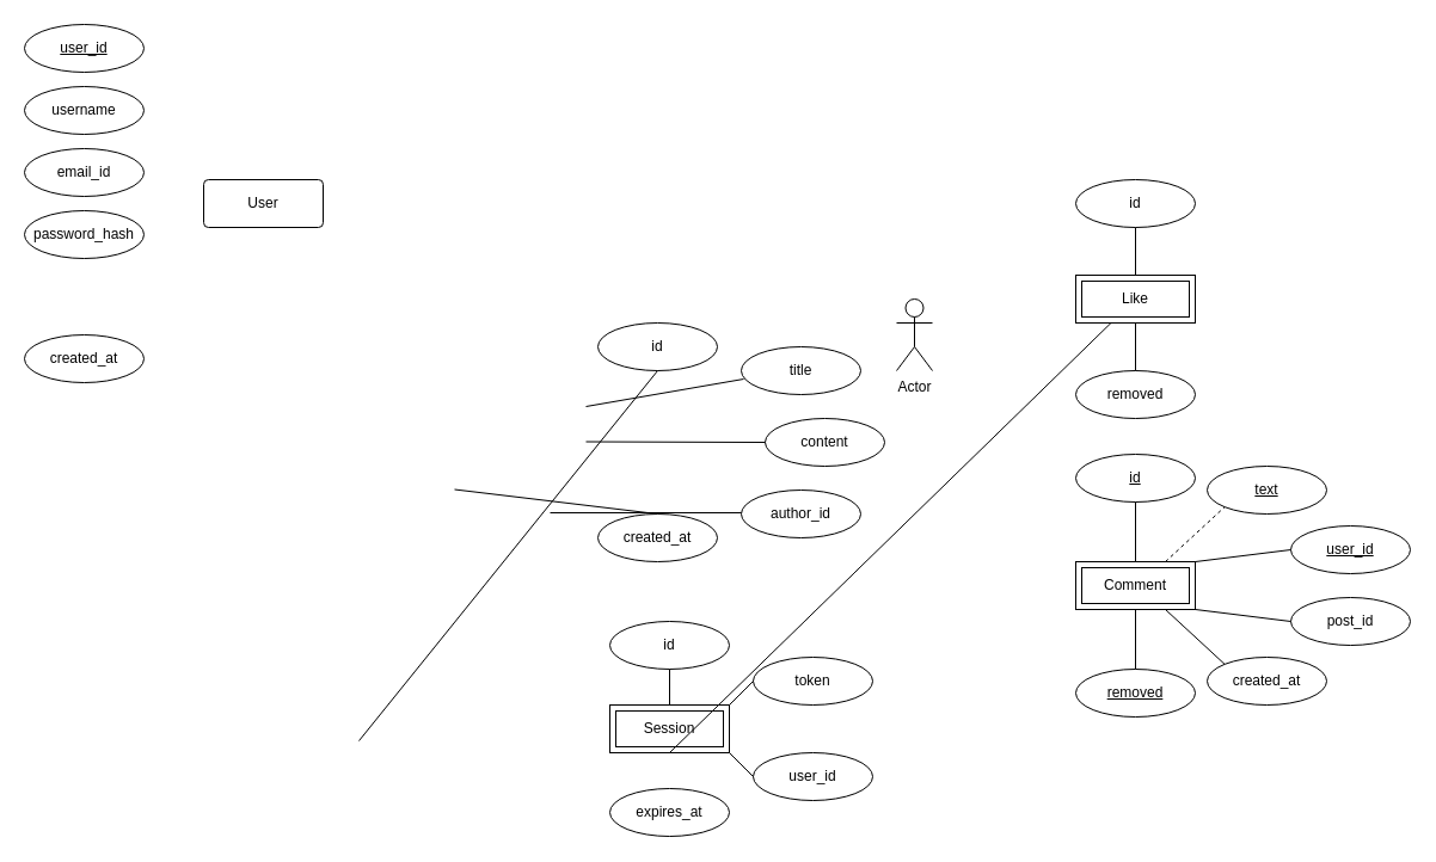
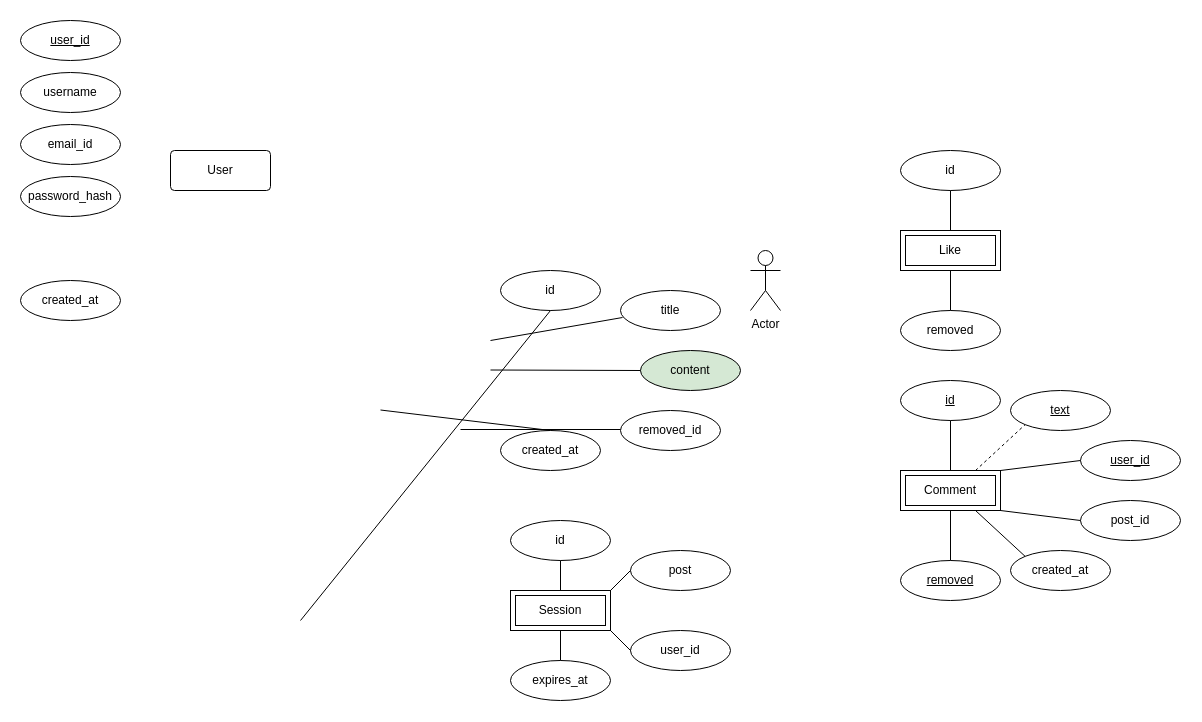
  <mxCell id="0" />
  <mxCell id="1" parent="0" />
  <mxCell id="2" value="username" style="ellipse;whiteSpace=wrap;html=1;align=center;" parent="1" vertex="1"><mxGeometry x="20" y="72" width="100" height="40" as="geometry" /></mxCell>
  <mxCell id="3" value="email_id" style="ellipse;whiteSpace=wrap;html=1;align=center;" parent="1" vertex="1"><mxGeometry x="20" y="124" width="100" height="40" as="geometry" /></mxCell>
  <mxCell id="4" value="password_hash" style="ellipse;whiteSpace=wrap;html=1;align=center;" parent="1" vertex="1"><mxGeometry x="20" y="176" width="100" height="40" as="geometry" /></mxCell>
  <mxCell id="5" value="created_at" style="ellipse;whiteSpace=wrap;html=1;align=center;" parent="1" vertex="1"><mxGeometry x="20" y="280" width="100" height="40" as="geometry" /></mxCell>
  <mxCell id="6" value="created_at" style="ellipse;whiteSpace=wrap;html=1;align=center;" parent="1" vertex="1"><mxGeometry x="1010" y="550" width="100" height="40" as="geometry" /></mxCell>
  <mxCell id="7" value="post_id" style="ellipse;whiteSpace=wrap;html=1;align=center;" parent="1" vertex="1"><mxGeometry x="1080" y="500" width="100" height="40" as="geometry" /></mxCell>
  <mxCell id="8" value="id" style="ellipse;whiteSpace=wrap;html=1;align=center;" parent="1" vertex="1"><mxGeometry x="900" y="150" width="100" height="40" as="geometry" /></mxCell>
  <mxCell id="9" value="removed" style="ellipse;whiteSpace=wrap;html=1;align=center;direction=west;" parent="1" vertex="1"><mxGeometry x="900" y="310" width="100" height="40" as="geometry" /></mxCell>
  <mxCell id="10" value="User" style="rounded=1;arcSize=10;whiteSpace=wrap;html=1;align=center;" parent="1" vertex="1"><mxGeometry x="170" y="150" width="100" height="40" as="geometry" /></mxCell>
  <mxCell id="11" value="Like" style="shape=ext;margin=3;double=1;whiteSpace=wrap;html=1;align=center;" parent="1" vertex="1"><mxGeometry x="900" y="230" width="100" height="40" as="geometry" /></mxCell>
  <mxCell id="12" value="Comment" style="shape=ext;margin=3;double=1;whiteSpace=wrap;html=1;align=center;" parent="1" vertex="1"><mxGeometry x="900" y="470" width="100" height="40" as="geometry" /></mxCell>
  <mxCell id="13" value="user_id" style="ellipse;whiteSpace=wrap;html=1;align=center;fontStyle=4;" parent="1" vertex="1"><mxGeometry x="1080" y="440" width="100" height="40" as="geometry" /></mxCell>
  <mxCell id="14" value="text" style="ellipse;whiteSpace=wrap;html=1;align=center;fontStyle=4;" parent="1" vertex="1"><mxGeometry x="1010" y="390" width="100" height="40" as="geometry" /></mxCell>
  <mxCell id="15" value="removed" style="ellipse;whiteSpace=wrap;html=1;align=center;fontStyle=4;" parent="1" vertex="1"><mxGeometry x="900" y="560" width="100" height="40" as="geometry" /></mxCell>
  <mxCell id="16" value="id" style="ellipse;whiteSpace=wrap;html=1;align=center;fontStyle=4;" parent="1" vertex="1"><mxGeometry x="900" y="380" width="100" height="40" as="geometry" /></mxCell>
  <mxCell id="17" value="" style="endArrow=none;html=1;rounded=0;entryX=0.5;entryY=1;entryDx=0;entryDy=0;exitX=0.5;exitY=0;exitDx=0;exitDy=0;" parent="1" source="11" target="8" edge="1"><mxGeometry relative="1" as="geometry"><mxPoint x="650" y="240" as="sourcePoint" /><mxPoint x="810" y="240" as="targetPoint" /></mxGeometry></mxCell>
  <mxCell id="18" value="" style="endArrow=none;html=1;rounded=0;entryX=0.5;entryY=1;entryDx=0;entryDy=0;" parent="1" target="11" edge="1"><mxGeometry relative="1" as="geometry"><mxPoint x="950" y="310" as="sourcePoint" /><mxPoint x="810" y="240" as="targetPoint" /></mxGeometry></mxCell>
  <mxCell id="19" value="" style="endArrow=none;html=1;rounded=0;entryX=0;entryY=0;entryDx=0;entryDy=0;exitX=0.75;exitY=1;exitDx=0;exitDy=0;" parent="1" source="12" target="6" edge="1"><mxGeometry relative="1" as="geometry"><mxPoint x="740" y="440" as="sourcePoint" /><mxPoint x="900" y="440" as="targetPoint" /></mxGeometry></mxCell>
  <mxCell id="20" value="" style="endArrow=none;html=1;rounded=0;exitX=1;exitY=1;exitDx=0;exitDy=0;entryX=0;entryY=0.5;entryDx=0;entryDy=0;" parent="1" source="12" edge="1" target="7"><mxGeometry relative="1" as="geometry"><mxPoint x="900" y="519.44" as="sourcePoint" /><mxPoint x="1060" y="519.44" as="targetPoint" /></mxGeometry></mxCell>
  <mxCell id="21" value="" style="endArrow=none;html=1;rounded=0;entryX=0;entryY=0.5;entryDx=0;entryDy=0;exitX=1;exitY=0;exitDx=0;exitDy=0;" parent="1" source="12" target="13" edge="1"><mxGeometry relative="1" as="geometry"><mxPoint x="740" y="420" as="sourcePoint" /><mxPoint x="900" y="420" as="targetPoint" /></mxGeometry></mxCell>
  <mxCell id="22" value="" style="endArrow=none;html=1;rounded=0;entryX=0;entryY=1;entryDx=0;entryDy=0;exitX=0.75;exitY=0;exitDx=0;exitDy=0;dashed=1;" parent="1" source="12" target="14" edge="1"><mxGeometry relative="1" as="geometry"><mxPoint x="740" y="420" as="sourcePoint" /><mxPoint x="900" y="420" as="targetPoint" /></mxGeometry></mxCell>
  <mxCell id="23" value="" style="endArrow=none;html=1;rounded=0;entryX=0.5;entryY=0;entryDx=0;entryDy=0;exitX=0.5;exitY=1;exitDx=0;exitDy=0;" parent="1" source="12" target="15" edge="1"><mxGeometry relative="1" as="geometry"><mxPoint x="740" y="420" as="sourcePoint" /><mxPoint x="900" y="420" as="targetPoint" /></mxGeometry></mxCell>
  <mxCell id="24" value="" style="endArrow=none;html=1;rounded=0;entryX=0.5;entryY=1;entryDx=0;entryDy=0;" parent="1" source="12" target="16" edge="1"><mxGeometry relative="1" as="geometry"><mxPoint x="740" y="420" as="sourcePoint" /><mxPoint x="900" y="420" as="targetPoint" /></mxGeometry></mxCell>
  <mxCell id="25" value="Session" style="shape=ext;margin=3;double=1;whiteSpace=wrap;html=1;align=center;" vertex="1" parent="1"><mxGeometry x="510" y="590" width="100" height="40" as="geometry" /></mxCell>
  <mxCell id="26" value="Actor" style="shape=umlActor;verticalLabelPosition=bottom;verticalAlign=top;html=1;outlineConnect=0;" vertex="1" parent="1"><mxGeometry x="750" y="250" width="30" height="60" as="geometry" /></mxCell>
  <mxCell id="27" value="expires_at" style="ellipse;whiteSpace=wrap;html=1;align=center;" vertex="1" parent="1"><mxGeometry x="510" y="660" width="100" height="40" as="geometry" /></mxCell>
  <mxCell id="28" value="user_id" style="ellipse;whiteSpace=wrap;html=1;align=center;fontStyle=4;" vertex="1" parent="1"><mxGeometry x="20" y="20" width="100" height="40" as="geometry" /></mxCell>
  <mxCell id="29" value="user_id" style="ellipse;whiteSpace=wrap;html=1;align=center;" vertex="1" parent="1"><mxGeometry x="630" y="630" width="100" height="40" as="geometry" /></mxCell>
- <mxCell id="30" value="token" style="ellipse;whiteSpace=wrap;html=1;align=center;" vertex="1" parent="1"><mxGeometry x="630" y="550" width="100" height="40" as="geometry" /></mxCell>
+ <mxCell id="30" value="post" style="ellipse;whiteSpace=wrap;html=1;align=center;" vertex="1" parent="1"><mxGeometry x="630" y="550" width="100" height="40" as="geometry" /></mxCell>
  <mxCell id="31" value="id" style="ellipse;whiteSpace=wrap;html=1;align=center;" vertex="1" parent="1"><mxGeometry x="510" y="520" width="100" height="40" as="geometry" /></mxCell>
  <mxCell id="32" value="created_at" style="ellipse;whiteSpace=wrap;html=1;align=center;" vertex="1" parent="1"><mxGeometry x="500" y="430" width="100" height="40" as="geometry" /></mxCell>
- <mxCell id="33" value="author_id " style="ellipse;whiteSpace=wrap;html=1;align=center;" vertex="1" parent="1"><mxGeometry x="620" y="410" width="100" height="40" as="geometry" /></mxCell>
- <mxCell id="34" value="content" style="ellipse;whiteSpace=wrap;html=1;align=center;" vertex="1" parent="1"><mxGeometry x="640" y="350" width="100" height="40" as="geometry" /></mxCell>
+ <mxCell id="33" value="removed_id " style="ellipse;whiteSpace=wrap;html=1;align=center;" vertex="1" parent="1"><mxGeometry x="620" y="410" width="100" height="40" as="geometry" /></mxCell>
+ <mxCell id="34" value="content" style="ellipse;whiteSpace=wrap;html=1;align=center;fillColor=#d5e8d4;" vertex="1" parent="1"><mxGeometry x="640" y="350" width="100" height="40" as="geometry" /></mxCell>
  <mxCell id="35" value="title" style="ellipse;whiteSpace=wrap;html=1;align=center;" vertex="1" parent="1"><mxGeometry x="620" y="290" width="100" height="40" as="geometry" /></mxCell>
  <mxCell id="36" value="id" style="ellipse;whiteSpace=wrap;html=1;align=center;" vertex="1" parent="1"><mxGeometry x="500" y="270" width="100" height="40" as="geometry" /></mxCell>
  <mxCell id="37" value="" style="endArrow=none;html=1;rounded=0;entryX=0.5;entryY=1;entryDx=0;entryDy=0;exitX=0.5;exitY=0;exitDx=0;exitDy=0;" edge="1" parent="1" source="25" target="31"><mxGeometry relative="1" as="geometry"><mxPoint x="370" y="569.5" as="sourcePoint" /><mxPoint x="530" y="569.5" as="targetPoint" /></mxGeometry></mxCell>
- <mxCell id="38" value="" style="endArrow=none;html=1;rounded=0;exitX=0.5;exitY=1;exitDx=0;exitDy=0;" edge="1" parent="1" source="25" target="11"><mxGeometry relative="1" as="geometry"><mxPoint x="380" y="649.5" as="sourcePoint" /><mxPoint x="540" y="649.5" as="targetPoint" /></mxGeometry></mxCell>
+ <mxCell id="38" value="" style="endArrow=none;html=1;rounded=0;entryX=0.5;entryY=0;entryDx=0;entryDy=0;exitX=0.5;exitY=1;exitDx=0;exitDy=0;" edge="1" parent="1" source="25" target="27"><mxGeometry relative="1" as="geometry"><mxPoint x="380" y="649.5" as="sourcePoint" /><mxPoint x="540" y="649.5" as="targetPoint" /></mxGeometry></mxCell>
  <mxCell id="39" value="" style="endArrow=none;html=1;rounded=0;entryX=0;entryY=0.5;entryDx=0;entryDy=0;exitX=1;exitY=1;exitDx=0;exitDy=0;" edge="1" parent="1" source="25" target="29"><mxGeometry relative="1" as="geometry"><mxPoint x="480" y="649.5" as="sourcePoint" /><mxPoint x="620" y="650" as="targetPoint" /></mxGeometry></mxCell>
  <mxCell id="40" value="" style="endArrow=none;html=1;rounded=0;entryX=0;entryY=0.5;entryDx=0;entryDy=0;exitX=1;exitY=0;exitDx=0;exitDy=0;" edge="1" parent="1" source="25" target="30"><mxGeometry relative="1" as="geometry"><mxPoint x="480" y="580" as="sourcePoint" /><mxPoint x="640" y="580" as="targetPoint" /></mxGeometry></mxCell>
  <mxCell id="41" value="" style="endArrow=none;html=1;rounded=0;entryX=0.5;entryY=0;entryDx=0;entryDy=0;exitX=0.5;exitY=1;exitDx=0;exitDy=0;" edge="1" parent="1" target="32"><mxGeometry relative="1" as="geometry"><mxPoint x="380" y="409.5" as="sourcePoint" /><mxPoint x="540" y="409.5" as="targetPoint" /></mxGeometry></mxCell>
  <mxCell id="42" value="" style="endArrow=none;html=1;rounded=0;exitX=0.75;exitY=1;exitDx=0;exitDy=0;" edge="1" parent="1"><mxGeometry relative="1" as="geometry"><mxPoint x="460" y="429" as="sourcePoint" /><mxPoint x="620" y="429" as="targetPoint" /></mxGeometry></mxCell>
  <mxCell id="43" value="" style="endArrow=none;html=1;rounded=0;exitX=1;exitY=0.5;exitDx=0;exitDy=0;" edge="1" parent="1"><mxGeometry relative="1" as="geometry"><mxPoint x="490" y="369.5" as="sourcePoint" /><mxPoint x="640" y="370" as="targetPoint" /></mxGeometry></mxCell>
  <mxCell id="44" value="" style="endArrow=none;html=1;rounded=0;entryX=0.02;entryY=0.675;entryDx=0;entryDy=0;entryPerimeter=0;exitX=0.75;exitY=0;exitDx=0;exitDy=0;" edge="1" parent="1" target="35"><mxGeometry relative="1" as="geometry"><mxPoint x="490" y="340" as="sourcePoint" /><mxPoint x="650" y="340" as="targetPoint" /></mxGeometry></mxCell>
  <mxCell id="45" value="" style="endArrow=none;html=1;rounded=0;entryX=0.5;entryY=1;entryDx=0;entryDy=0;exitX=0.5;exitY=0;exitDx=0;exitDy=0;" edge="1" parent="1" target="36"><mxGeometry relative="1" as="geometry"><mxPoint x="300" y="620" as="sourcePoint" /><mxPoint x="460" y="620" as="targetPoint" /></mxGeometry></mxCell>
